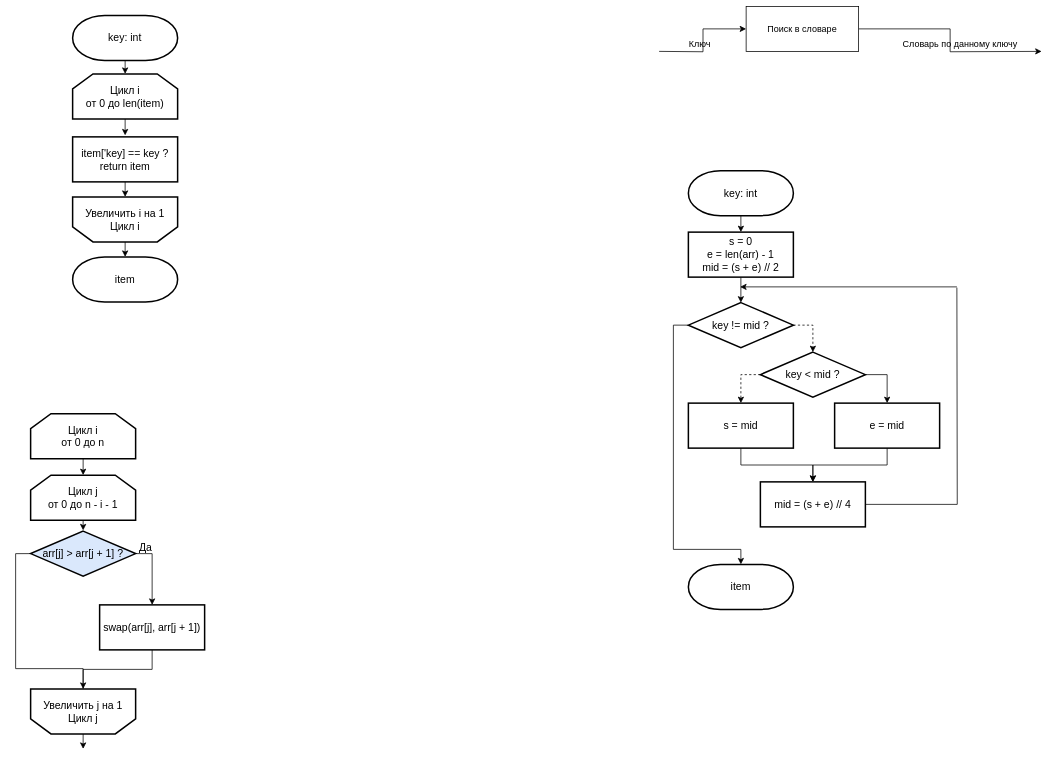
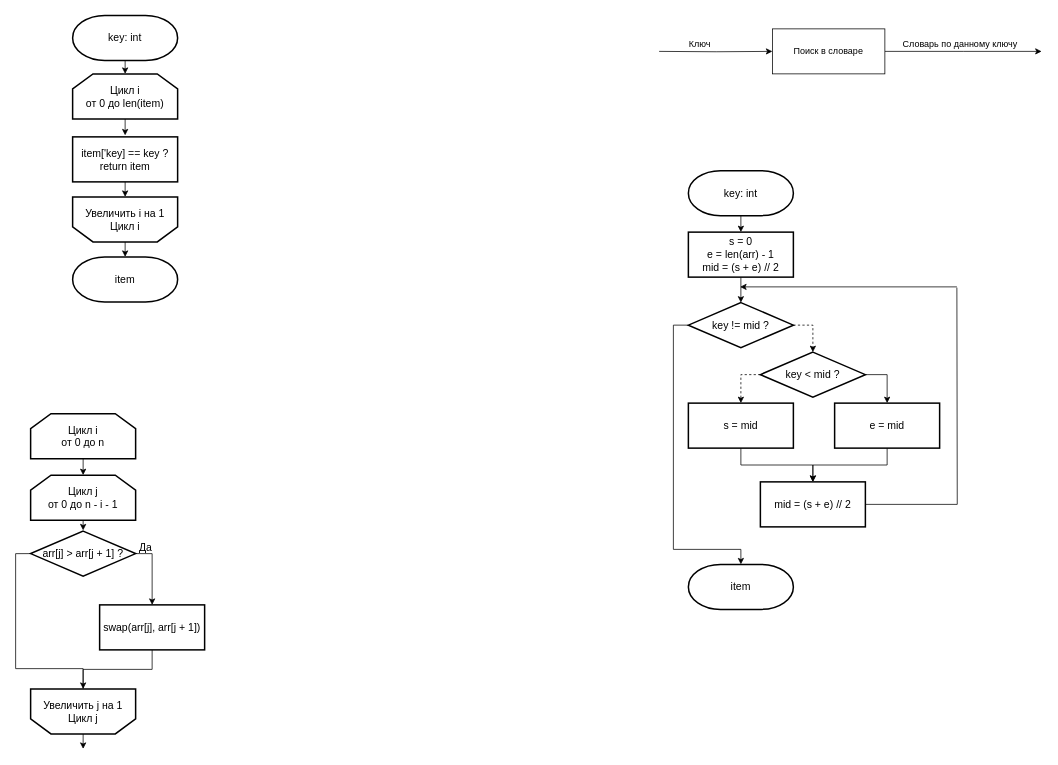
  <mxCell id="0" />
  <mxCell id="1" parent="0" />
  <mxCell id="2" style="edgeStyle=orthogonalEdgeStyle;rounded=0;orthogonalLoop=1;jettySize=auto;html=1;exitX=0.5;exitY=1;exitDx=0;exitDy=0;exitPerimeter=0;entryX=0.5;entryY=0;entryDx=0;entryDy=0;entryPerimeter=0;" edge="1" parent="1" source="3" target="5"><mxGeometry relative="1" as="geometry" /></mxCell>
  <mxCell id="3" value="&lt;font style=&quot;font-size: 14px&quot;&gt;key: int&lt;br&gt;&lt;/font&gt;" style="strokeWidth=2;html=1;shape=mxgraph.flowchart.terminator;whiteSpace=wrap;" vertex="1" parent="1"><mxGeometry x="96" y="20" width="140" height="60" as="geometry" /></mxCell>
  <mxCell id="4" style="edgeStyle=orthogonalEdgeStyle;rounded=0;orthogonalLoop=1;jettySize=auto;html=1;exitX=0.5;exitY=1;exitDx=0;exitDy=0;exitPerimeter=0;entryX=0.5;entryY=0;entryDx=0;entryDy=0;entryPerimeter=0;" edge="1" parent="1" source="5"><mxGeometry relative="1" as="geometry"><mxPoint x="166" y="180" as="targetPoint" /></mxGeometry></mxCell>
  <mxCell id="5" value="&lt;font style=&quot;font-size: 14px&quot;&gt;Цикл i&lt;br&gt;от 0 до len(item)&lt;/font&gt;" style="strokeWidth=2;html=1;shape=stencil(rZVNb4MwDIZ/Ta5VIFpXjlPWnapeetg5pe6ICgkKWbv9+6W4aHwMxrxKHPBreB9sbIUJWWWqBBZzowpg4pnF8cbaMggbXWgfwnCbYWLJMbxgmKwwVFUJqUftrJxW+xwwU3lnT3DRB39z0CYDh65izfhTeOZ6CZlaY4KJtqbqZFr5YKa0Ce/yDzTjiwfEfN5ijMpAKMCD66jf5W1RYPELmRTNI+0IpG5FDfc30uvfSRGNtKZ0r8+KZsK2hLr4gsc9XLKayduReAm1OlIvm60jVDfCEzIoYwso5F6lpzdn383hx68s1XW5B4kmXdgztIau16upBjQOuTYth8d/O/QaeAeLJcGC39mBUgblb6S5rWBiaIM+mIhaHRkjIY/WwcR8HXWe4zkyNroDg1rFc60WvgA=);whiteSpace=wrap;" vertex="1" parent="1"><mxGeometry x="96" y="98" width="140" height="60" as="geometry" /></mxCell>
  <mxCell id="6" style="edgeStyle=orthogonalEdgeStyle;rounded=0;orthogonalLoop=1;jettySize=auto;html=1;exitX=0.5;exitY=0;exitDx=0;exitDy=0;exitPerimeter=0;entryX=0.5;entryY=0;entryDx=0;entryDy=0;entryPerimeter=0;" edge="1" parent="1" source="7" target="10"><mxGeometry relative="1" as="geometry" /></mxCell>
  <mxCell id="7" value="&lt;font style=&quot;font-size: 14px&quot;&gt;&lt;span style=&quot;background-color: rgb(255 , 255 , 255)&quot;&gt;Увеличить i на 1&lt;/span&gt;&lt;br&gt;&lt;span style=&quot;background-color: rgb(255 , 255 , 255)&quot;&gt;Цикл i&lt;/span&gt;&lt;/font&gt;" style="strokeWidth=2;html=1;shape=stencil(rZVNb4MwDIZ/Ta5VIFpXjlPWnapeetg5pe6ICgkKWbv9+6W4aHwMxrxKHPBreB9sbIUJWWWqBBZzowpg4pnF8cbaMggbXWgfwnCbYWLJMbxgmKwwVFUJqUftrJxW+xwwU3lnT3DRB39z0CYDh65izfhTeOZ6CZlaY4KJtqbqZFr5YKa0Ce/yDzTjiwfEfN5ijMpAKMCD66jf5W1RYPELmRTNI+0IpG5FDfc30uvfSRGNtKZ0r8+KZsK2hLr4gsc9XLKayduReAm1OlIvm60jVDfCEzIoYwso5F6lpzdn383hx68s1XW5B4kmXdgztIau16upBjQOuTYth8d/O/QaeAeLJcGC39mBUgblb6S5rWBiaIM+mIhaHRkjIY/WwcR8HXWe4zkyNroDg1rFc60WvgA=);whiteSpace=wrap;flipV=1;" vertex="1" parent="1"><mxGeometry x="96" y="262" width="140" height="60" as="geometry" /></mxCell>
  <mxCell id="8" style="edgeStyle=orthogonalEdgeStyle;rounded=0;orthogonalLoop=1;jettySize=auto;html=1;exitX=0.5;exitY=0;exitDx=0;exitDy=0;exitPerimeter=0;entryX=0.5;entryY=1;entryDx=0;entryDy=0;entryPerimeter=0;" edge="1" parent="1" target="7"><mxGeometry relative="1" as="geometry"><mxPoint x="166" y="242" as="sourcePoint" /></mxGeometry></mxCell>
  <mxCell id="9" value="&lt;font style=&quot;font-size: 14px&quot;&gt;item['key] == key ?&lt;br&gt;return item&lt;br&gt;&lt;/font&gt;" style="whiteSpace=wrap;html=1;strokeWidth=2;" vertex="1" parent="1"><mxGeometry x="96" y="182" width="140" height="60" as="geometry" /></mxCell>
  <mxCell id="10" value="&lt;span style=&quot;font-size: 14px&quot;&gt;item&lt;/span&gt;" style="strokeWidth=2;html=1;shape=mxgraph.flowchart.terminator;whiteSpace=wrap;" vertex="1" parent="1"><mxGeometry x="96" y="342" width="140" height="60" as="geometry" /></mxCell>
  <mxCell id="11" style="edgeStyle=orthogonalEdgeStyle;rounded=0;orthogonalLoop=1;jettySize=auto;html=1;" edge="1" parent="1" target="13"><mxGeometry relative="1" as="geometry"><mxPoint x="306" y="84" as="targetPoint" /><mxPoint x="878" y="68" as="sourcePoint" /></mxGeometry></mxCell>
  <mxCell id="12" style="edgeStyle=orthogonalEdgeStyle;rounded=0;orthogonalLoop=1;jettySize=auto;html=1;exitX=1;exitY=0.5;exitDx=0;exitDy=0;" edge="1" parent="1" source="13"><mxGeometry relative="1" as="geometry"><mxPoint x="1388" y="68" as="targetPoint" /></mxGeometry></mxCell>
- <mxCell id="13" value="Поиск в словаре" style="rounded=0;whiteSpace=wrap;html=1;" vertex="1" parent="1"><mxGeometry x="994" y="8" width="150" height="60" as="geometry" /></mxCell>
+ <mxCell id="13" value="Поиск в словаре" style="rounded=0;whiteSpace=wrap;html=1;" vertex="1" parent="1"><mxGeometry x="1029" y="38" width="150" height="60" as="geometry" /></mxCell>
  <mxCell id="14" value="Ключ" style="text;html=1;align=center;verticalAlign=middle;resizable=0;points=[];autosize=1;" vertex="1" parent="1"><mxGeometry x="912" y="50" width="39" height="18" as="geometry" /></mxCell>
  <mxCell id="15" value="Словарь по данному ключу" style="text;html=1;align=center;verticalAlign=middle;resizable=0;points=[];autosize=1;" vertex="1" parent="1"><mxGeometry x="1197" y="50" width="163" height="18" as="geometry" /></mxCell>
  <mxCell id="16" style="edgeStyle=orthogonalEdgeStyle;rounded=0;orthogonalLoop=1;jettySize=auto;html=1;exitX=0.5;exitY=1;exitDx=0;exitDy=0;exitPerimeter=0;entryX=0.5;entryY=0;entryDx=0;entryDy=0;entryPerimeter=0;" edge="1" parent="1" source="17" target="19"><mxGeometry relative="1" as="geometry" /></mxCell>
  <mxCell id="17" value="&lt;font style=&quot;font-size: 14px&quot;&gt;Цикл i&lt;br&gt;от 0 до n&lt;/font&gt;" style="strokeWidth=2;html=1;shape=stencil(rZVNb4MwDIZ/Ta5VIFpXjlPWnapeetg5pe6ICgkKWbv9+6W4aHwMxrxKHPBreB9sbIUJWWWqBBZzowpg4pnF8cbaMggbXWgfwnCbYWLJMbxgmKwwVFUJqUftrJxW+xwwU3lnT3DRB39z0CYDh65izfhTeOZ6CZlaY4KJtqbqZFr5YKa0Ce/yDzTjiwfEfN5ijMpAKMCD66jf5W1RYPELmRTNI+0IpG5FDfc30uvfSRGNtKZ0r8+KZsK2hLr4gsc9XLKayduReAm1OlIvm60jVDfCEzIoYwso5F6lpzdn383hx68s1XW5B4kmXdgztIau16upBjQOuTYth8d/O/QaeAeLJcGC39mBUgblb6S5rWBiaIM+mIhaHRkjIY/WwcR8HXWe4zkyNroDg1rFc60WvgA=);whiteSpace=wrap;" vertex="1" parent="1"><mxGeometry x="40" y="551" width="140" height="60" as="geometry" /></mxCell>
  <mxCell id="18" style="edgeStyle=orthogonalEdgeStyle;rounded=0;orthogonalLoop=1;jettySize=auto;html=1;exitX=0.5;exitY=1;exitDx=0;exitDy=0;exitPerimeter=0;entryX=0.5;entryY=0;entryDx=0;entryDy=0;entryPerimeter=0;" edge="1" parent="1" source="19"><mxGeometry relative="1" as="geometry"><mxPoint x="110" y="706.65" as="targetPoint" /></mxGeometry></mxCell>
  <mxCell id="19" value="&lt;font style=&quot;font-size: 14px&quot;&gt;Цикл j&lt;br&gt;от 0 до n - i - 1&lt;/font&gt;" style="strokeWidth=2;html=1;shape=stencil(rZVNb4MwDIZ/Ta5VIFpXjlPWnapeetg5pe6ICgkKWbv9+6W4aHwMxrxKHPBreB9sbIUJWWWqBBZzowpg4pnF8cbaMggbXWgfwnCbYWLJMbxgmKwwVFUJqUftrJxW+xwwU3lnT3DRB39z0CYDh65izfhTeOZ6CZlaY4KJtqbqZFr5YKa0Ce/yDzTjiwfEfN5ijMpAKMCD66jf5W1RYPELmRTNI+0IpG5FDfc30uvfSRGNtKZ0r8+KZsK2hLr4gsc9XLKayduReAm1OlIvm60jVDfCEzIoYwso5F6lpzdn383hx68s1XW5B4kmXdgztIau16upBjQOuTYth8d/O/QaeAeLJcGC39mBUgblb6S5rWBiaIM+mIhaHRkjIY/WwcR8HXWe4zkyNroDg1rFc60WvgA=);whiteSpace=wrap;" vertex="1" parent="1"><mxGeometry x="40" y="633" width="140" height="60" as="geometry" /></mxCell>
  <mxCell id="20" style="edgeStyle=orthogonalEdgeStyle;rounded=0;orthogonalLoop=1;jettySize=auto;html=1;exitX=0.5;exitY=0;exitDx=0;exitDy=0;exitPerimeter=0;entryX=0.5;entryY=1;entryDx=0;entryDy=0;entryPerimeter=0;" edge="1" parent="1" source="21"><mxGeometry relative="1" as="geometry"><mxPoint x="110" y="998" as="targetPoint" /></mxGeometry></mxCell>
  <mxCell id="21" value="&lt;font style=&quot;font-size: 14px&quot;&gt;&lt;span style=&quot;background-color: rgb(255 , 255 , 255)&quot;&gt;Увеличить j на 1&lt;/span&gt;&lt;br&gt;&lt;span style=&quot;background-color: rgb(255 , 255 , 255)&quot;&gt;Цикл j&lt;/span&gt;&lt;/font&gt;" style="strokeWidth=2;html=1;shape=stencil(rZVNb4MwDIZ/Ta5VIFpXjlPWnapeetg5pe6ICgkKWbv9+6W4aHwMxrxKHPBreB9sbIUJWWWqBBZzowpg4pnF8cbaMggbXWgfwnCbYWLJMbxgmKwwVFUJqUftrJxW+xwwU3lnT3DRB39z0CYDh65izfhTeOZ6CZlaY4KJtqbqZFr5YKa0Ce/yDzTjiwfEfN5ijMpAKMCD66jf5W1RYPELmRTNI+0IpG5FDfc30uvfSRGNtKZ0r8+KZsK2hLr4gsc9XLKayduReAm1OlIvm60jVDfCEzIoYwso5F6lpzdn383hx68s1XW5B4kmXdgztIau16upBjQOuTYth8d/O/QaeAeLJcGC39mBUgblb6S5rWBiaIM+mIhaHRkjIY/WwcR8HXWe4zkyNroDg1rFc60WvgA=);whiteSpace=wrap;flipV=1;" vertex="1" parent="1"><mxGeometry x="40" y="918" width="140" height="60" as="geometry" /></mxCell>
  <mxCell id="22" style="edgeStyle=orthogonalEdgeStyle;rounded=0;orthogonalLoop=1;jettySize=auto;html=1;exitX=0.5;exitY=1;exitDx=0;exitDy=0;" edge="1" parent="1" source="23" target="21"><mxGeometry relative="1" as="geometry" /></mxCell>
  <mxCell id="23" value="&lt;font style=&quot;font-size: 14px&quot;&gt;swap(arr[j], arr[j + 1])&lt;/font&gt;" style="whiteSpace=wrap;html=1;strokeWidth=2;" vertex="1" parent="1"><mxGeometry x="132" y="806" width="140" height="60" as="geometry" /></mxCell>
  <mxCell id="24" style="edgeStyle=orthogonalEdgeStyle;rounded=0;orthogonalLoop=1;jettySize=auto;html=1;exitX=1;exitY=0.5;exitDx=0;exitDy=0;" edge="1" parent="1" source="26" target="23"><mxGeometry relative="1" as="geometry" /></mxCell>
  <mxCell id="25" style="edgeStyle=orthogonalEdgeStyle;rounded=0;orthogonalLoop=1;jettySize=auto;html=1;exitX=0;exitY=0.5;exitDx=0;exitDy=0;endArrow=none;endFill=0;" edge="1" parent="1" source="26" target="21"><mxGeometry relative="1" as="geometry"><Array as="points"><mxPoint x="20" y="738" /><mxPoint x="20" y="891" /><mxPoint x="110" y="891" /></Array></mxGeometry></mxCell>
- <mxCell id="26" value="&lt;font style=&quot;font-size: 14px&quot;&gt;arr[j] &amp;gt; arr[j + 1] ?&lt;/font&gt;" style="rhombus;whiteSpace=wrap;html=1;strokeWidth=2;fillColor=#dae8fc;" vertex="1" parent="1"><mxGeometry x="40" y="707.65" width="140" height="60" as="geometry" /></mxCell>
+ <mxCell id="26" value="&lt;font style=&quot;font-size: 14px&quot;&gt;arr[j] &amp;gt; arr[j + 1] ?&lt;/font&gt;" style="rhombus;whiteSpace=wrap;html=1;strokeWidth=2;" vertex="1" parent="1"><mxGeometry x="40" y="707.65" width="140" height="60" as="geometry" /></mxCell>
  <mxCell id="27" value="&lt;font style=&quot;font-size: 14px&quot;&gt;Да&lt;/font&gt;" style="text;html=1;align=center;verticalAlign=middle;resizable=0;points=[];autosize=1;" vertex="1" parent="1"><mxGeometry x="179" y="720" width="27" height="19" as="geometry" /></mxCell>
  <mxCell id="28" style="edgeStyle=orthogonalEdgeStyle;rounded=0;orthogonalLoop=1;jettySize=auto;html=1;exitX=0.5;exitY=1;exitDx=0;exitDy=0;exitPerimeter=0;entryX=0.5;entryY=0;entryDx=0;entryDy=0;" edge="1" parent="1" source="29" target="31"><mxGeometry relative="1" as="geometry" /></mxCell>
  <mxCell id="29" value="&lt;font style=&quot;font-size: 14px&quot;&gt;key: int&lt;br&gt;&lt;/font&gt;" style="strokeWidth=2;html=1;shape=mxgraph.flowchart.terminator;whiteSpace=wrap;" vertex="1" parent="1"><mxGeometry x="917" y="227" width="140" height="60" as="geometry" /></mxCell>
  <mxCell id="30" style="edgeStyle=orthogonalEdgeStyle;rounded=0;orthogonalLoop=1;jettySize=auto;html=1;exitX=0.5;exitY=1;exitDx=0;exitDy=0;entryX=0.5;entryY=0;entryDx=0;entryDy=0;" edge="1" parent="1" source="31" target="34"><mxGeometry relative="1" as="geometry" /></mxCell>
  <mxCell id="31" value="&lt;font style=&quot;font-size: 14px&quot;&gt;s = 0&lt;br&gt;e = len(arr) - 1&lt;br&gt;mid = (s + e) // 2&lt;br&gt;&lt;/font&gt;" style="whiteSpace=wrap;html=1;strokeWidth=2;" vertex="1" parent="1"><mxGeometry x="917" y="309" width="140" height="60" as="geometry" /></mxCell>
  <mxCell id="32" style="edgeStyle=orthogonalEdgeStyle;rounded=0;orthogonalLoop=1;jettySize=auto;html=1;exitX=1;exitY=0.5;exitDx=0;exitDy=0;entryX=0.5;entryY=0;entryDx=0;entryDy=0;dashed=1;" edge="1" parent="1" source="34" target="39"><mxGeometry relative="1" as="geometry" /></mxCell>
  <mxCell id="33" style="edgeStyle=orthogonalEdgeStyle;rounded=0;orthogonalLoop=1;jettySize=auto;html=1;exitX=0;exitY=0.5;exitDx=0;exitDy=0;" edge="1" parent="1" source="34" target="44"><mxGeometry relative="1" as="geometry"><Array as="points"><mxPoint x="897" y="433" /><mxPoint x="897" y="732" /><mxPoint x="987" y="732" /></Array></mxGeometry></mxCell>
  <mxCell id="34" value="&lt;font style=&quot;font-size: 14px&quot;&gt;key != mid ?&lt;/font&gt;" style="rhombus;whiteSpace=wrap;html=1;strokeWidth=2;" vertex="1" parent="1"><mxGeometry x="917" y="403" width="140" height="60" as="geometry" /></mxCell>
  <mxCell id="35" style="edgeStyle=orthogonalEdgeStyle;rounded=0;orthogonalLoop=1;jettySize=auto;html=1;exitX=0.5;exitY=1;exitDx=0;exitDy=0;" edge="1" parent="1" source="36" target="43"><mxGeometry relative="1" as="geometry" /></mxCell>
  <mxCell id="36" value="&lt;font style=&quot;font-size: 14px&quot;&gt;e = mid&lt;/font&gt;" style="whiteSpace=wrap;html=1;strokeWidth=2;" vertex="1" parent="1"><mxGeometry x="1112" y="537" width="140" height="60" as="geometry" /></mxCell>
  <mxCell id="37" style="edgeStyle=orthogonalEdgeStyle;rounded=0;orthogonalLoop=1;jettySize=auto;html=1;exitX=0;exitY=0.5;exitDx=0;exitDy=0;entryX=0.5;entryY=0;entryDx=0;entryDy=0;dashed=1;" edge="1" parent="1" source="39" target="41"><mxGeometry relative="1" as="geometry" /></mxCell>
  <mxCell id="38" style="edgeStyle=orthogonalEdgeStyle;rounded=0;orthogonalLoop=1;jettySize=auto;html=1;exitX=1;exitY=0.5;exitDx=0;exitDy=0;" edge="1" parent="1" source="39" target="36"><mxGeometry relative="1" as="geometry" /></mxCell>
  <mxCell id="39" value="&lt;font style=&quot;font-size: 14px&quot;&gt;key &amp;lt; mid ?&lt;/font&gt;" style="rhombus;whiteSpace=wrap;html=1;strokeWidth=2;" vertex="1" parent="1"><mxGeometry x="1013" y="469" width="140" height="60" as="geometry" /></mxCell>
  <mxCell id="40" style="edgeStyle=orthogonalEdgeStyle;rounded=0;orthogonalLoop=1;jettySize=auto;html=1;exitX=0.5;exitY=1;exitDx=0;exitDy=0;entryX=0.5;entryY=0;entryDx=0;entryDy=0;" edge="1" parent="1" source="41" target="43"><mxGeometry relative="1" as="geometry" /></mxCell>
  <mxCell id="41" value="&lt;font style=&quot;font-size: 14px&quot;&gt;s = mid&lt;/font&gt;" style="whiteSpace=wrap;html=1;strokeWidth=2;" vertex="1" parent="1"><mxGeometry x="917" y="537" width="140" height="60" as="geometry" /></mxCell>
  <mxCell id="42" style="edgeStyle=orthogonalEdgeStyle;rounded=0;orthogonalLoop=1;jettySize=auto;html=1;exitX=1;exitY=0.5;exitDx=0;exitDy=0;endArrow=none;endFill=0;" edge="1" parent="1" source="43"><mxGeometry relative="1" as="geometry"><mxPoint x="1275" y="383" as="targetPoint" /></mxGeometry></mxCell>
- <mxCell id="43" value="&lt;font style=&quot;font-size: 14px&quot;&gt;mid = (s + e) // 4&lt;/font&gt;" style="whiteSpace=wrap;html=1;strokeWidth=2;" vertex="1" parent="1"><mxGeometry x="1013" y="642" width="140" height="60" as="geometry" /></mxCell>
+ <mxCell id="43" value="&lt;font style=&quot;font-size: 14px&quot;&gt;mid = (s + e) // 2&lt;/font&gt;" style="whiteSpace=wrap;html=1;strokeWidth=2;" vertex="1" parent="1"><mxGeometry x="1013" y="642" width="140" height="60" as="geometry" /></mxCell>
  <mxCell id="44" value="&lt;span style=&quot;font-size: 14px&quot;&gt;item&lt;/span&gt;" style="strokeWidth=2;html=1;shape=mxgraph.flowchart.terminator;whiteSpace=wrap;" vertex="1" parent="1"><mxGeometry x="917" y="752" width="140" height="60" as="geometry" /></mxCell>
  <mxCell id="45" value="" style="endArrow=classic;html=1;" edge="1" parent="1"><mxGeometry width="50" height="50" relative="1" as="geometry"><mxPoint x="1275" y="382" as="sourcePoint" /><mxPoint x="986" y="382" as="targetPoint" /></mxGeometry></mxCell>
